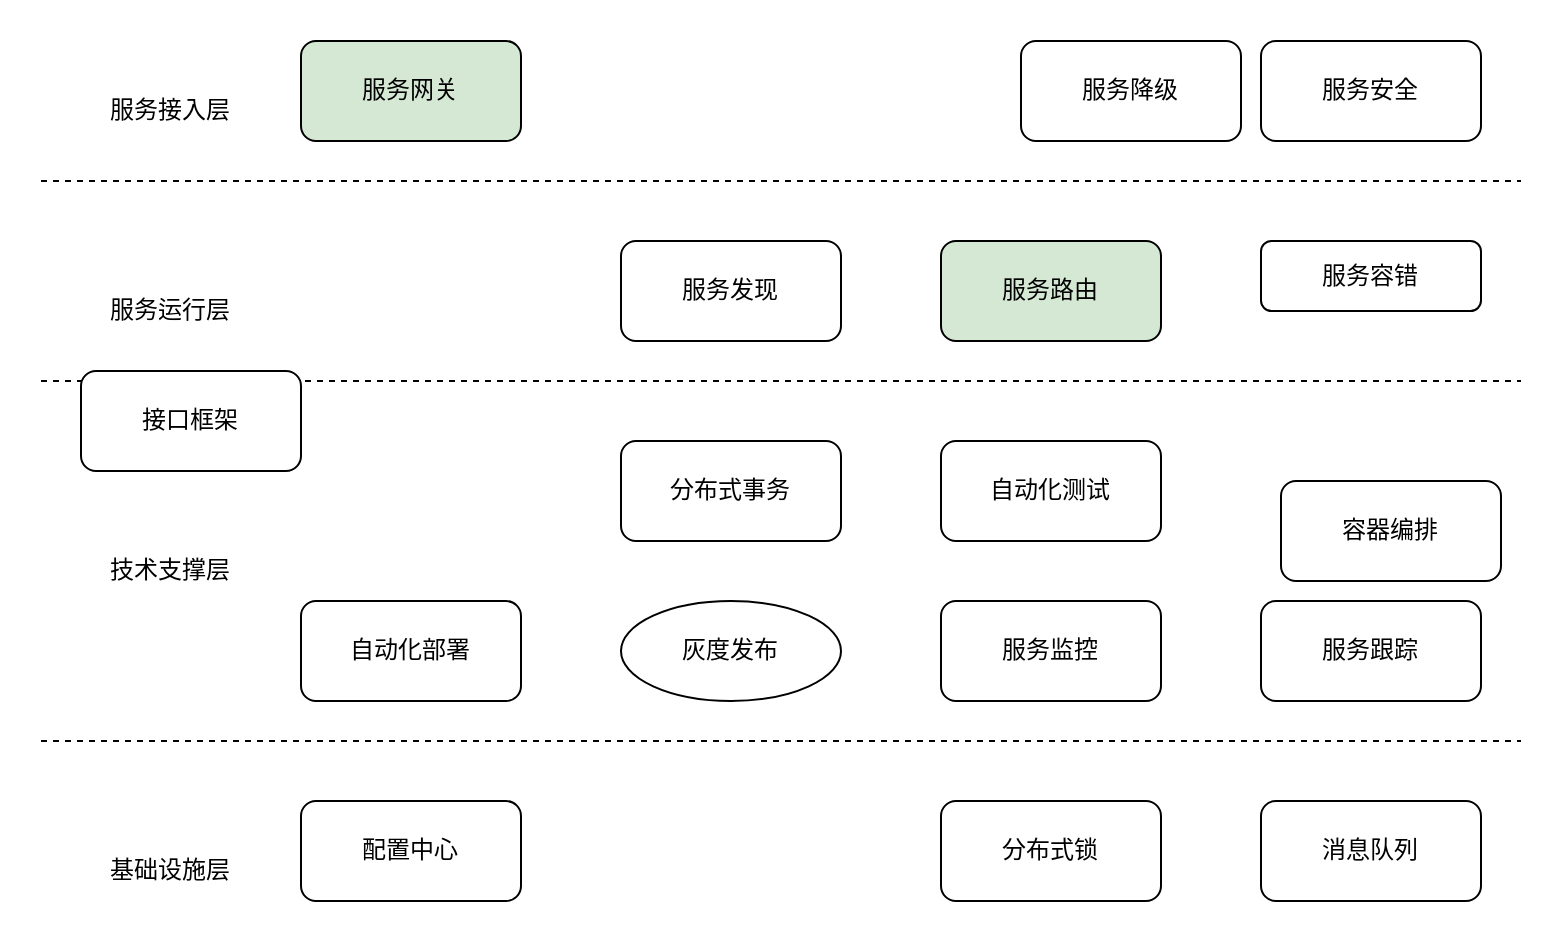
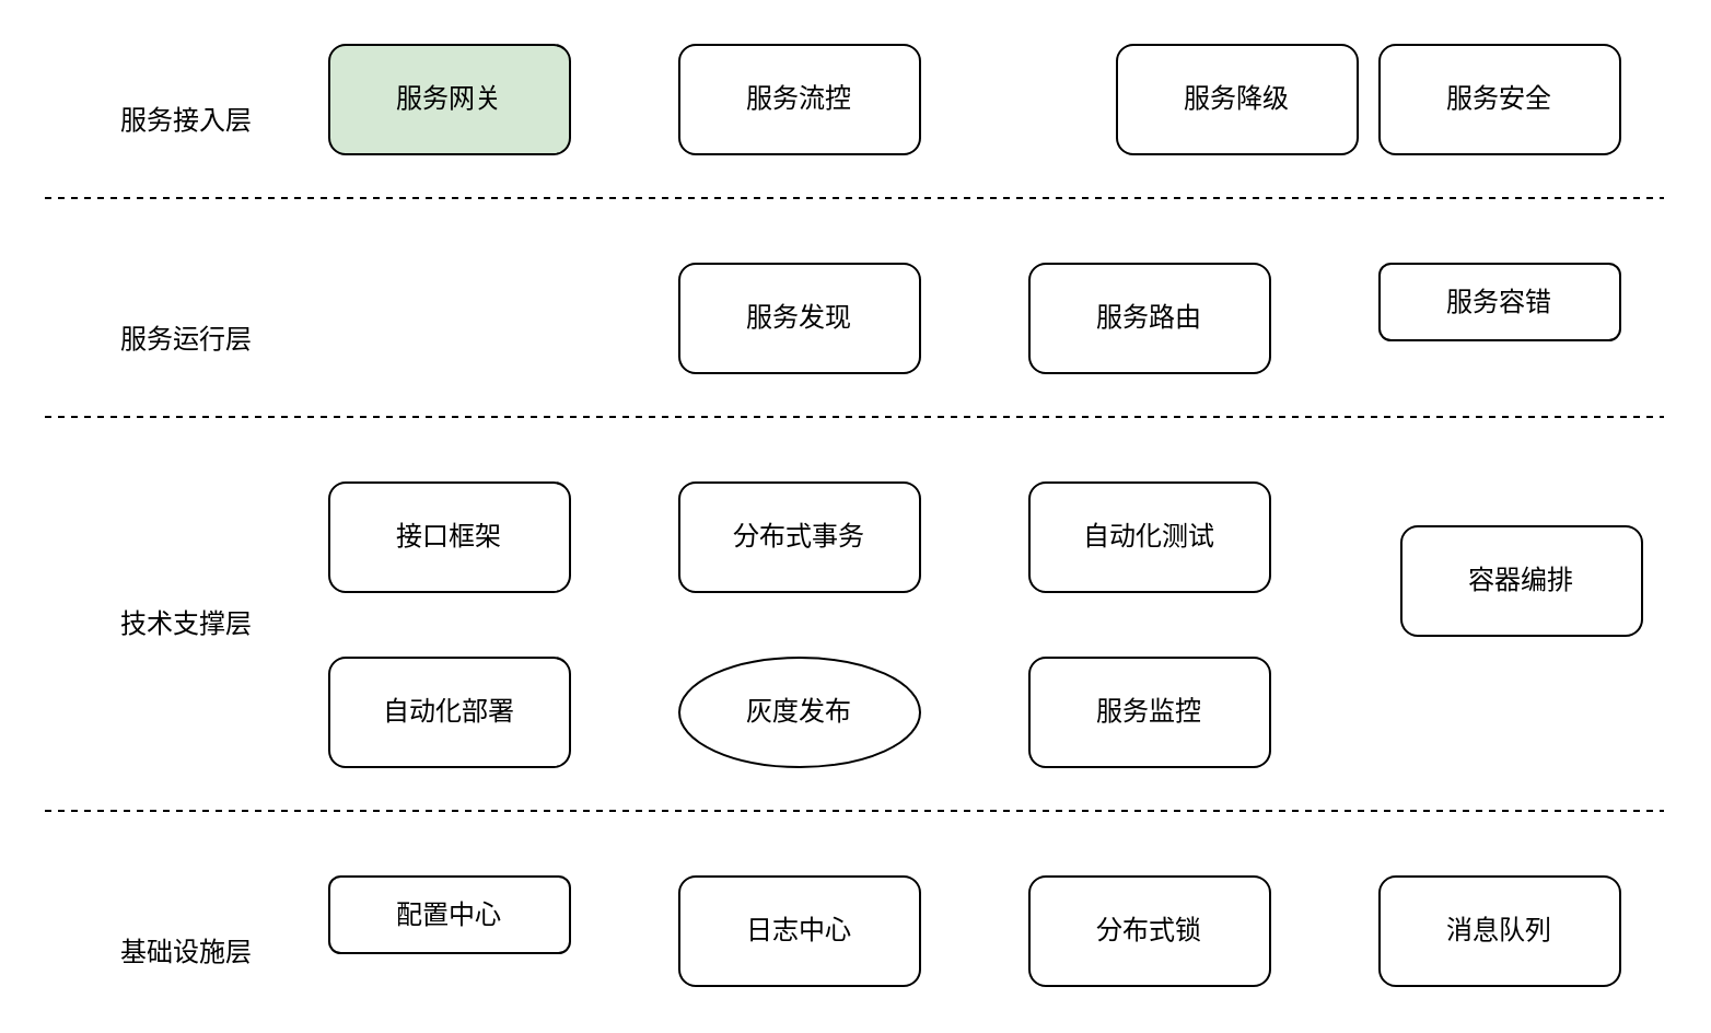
  <mxCell id="0" />
  <mxCell id="1" parent="0" />
  <mxCell id="2" value="" style="endArrow=none;dashed=1;html=1;rounded=0;" edge="1" parent="1"><mxGeometry width="50" height="50" relative="1" as="geometry"><mxPoint x="20" y="90" as="sourcePoint" /><mxPoint x="760" y="90" as="targetPoint" /></mxGeometry></mxCell>
  <mxCell id="3" value="服务接入层" style="text;html=1;strokeColor=none;fillColor=none;align=center;verticalAlign=middle;whiteSpace=wrap;rounded=0;" vertex="1" parent="1"><mxGeometry x="40" y="40" width="90" height="30" as="geometry" /></mxCell>
  <mxCell id="4" value="服务网关" style="rounded=1;whiteSpace=wrap;html=1;fillColor=#d5e8d4;" vertex="1" parent="1"><mxGeometry x="150" y="20" width="110" height="50" as="geometry" /></mxCell>
+ <mxCell id="5" value="服务流控" style="rounded=1;whiteSpace=wrap;html=1;" vertex="1" parent="1"><mxGeometry x="310" y="20" width="110" height="50" as="geometry" /></mxCell>
  <mxCell id="6" value="服务降级" style="rounded=1;whiteSpace=wrap;html=1;" vertex="1" parent="1"><mxGeometry x="510" y="20" width="110" height="50" as="geometry" /></mxCell>
  <mxCell id="7" value="服务安全" style="rounded=1;whiteSpace=wrap;html=1;" vertex="1" parent="1"><mxGeometry x="630" y="20" width="110" height="50" as="geometry" /></mxCell>
  <mxCell id="8" value="" style="endArrow=none;dashed=1;html=1;rounded=0;" edge="1" parent="1"><mxGeometry width="50" height="50" relative="1" as="geometry"><mxPoint x="20" y="190" as="sourcePoint" /><mxPoint x="760" y="190" as="targetPoint" /></mxGeometry></mxCell>
  <mxCell id="9" value="服务运行层" style="text;html=1;strokeColor=none;fillColor=none;align=center;verticalAlign=middle;whiteSpace=wrap;rounded=0;" vertex="1" parent="1"><mxGeometry x="40" y="140" width="90" height="30" as="geometry" /></mxCell>
  <mxCell id="10" value="服务发现" style="rounded=1;whiteSpace=wrap;html=1;" vertex="1" parent="1"><mxGeometry x="310" y="120" width="110" height="50" as="geometry" /></mxCell>
- <mxCell id="11" value="服务路由" style="rounded=1;whiteSpace=wrap;html=1;fillColor=#d5e8d4;" vertex="1" parent="1"><mxGeometry x="470" y="120" width="110" height="50" as="geometry" /></mxCell>
+ <mxCell id="11" value="服务路由" style="rounded=1;whiteSpace=wrap;html=1;" vertex="1" parent="1"><mxGeometry x="470" y="120" width="110" height="50" as="geometry" /></mxCell>
  <mxCell id="12" value="服务容错" style="rounded=1;whiteSpace=wrap;html=1;" vertex="1" parent="1"><mxGeometry x="630" y="120" width="110" height="35" as="geometry" /></mxCell>
  <mxCell id="13" value="" style="endArrow=none;dashed=1;html=1;rounded=0;" edge="1" parent="1"><mxGeometry width="50" height="50" relative="1" as="geometry"><mxPoint x="20" y="370" as="sourcePoint" /><mxPoint x="760" y="370" as="targetPoint" /></mxGeometry></mxCell>
  <mxCell id="14" value="技术支撑层" style="text;html=1;strokeColor=none;fillColor=none;align=center;verticalAlign=middle;whiteSpace=wrap;rounded=0;" vertex="1" parent="1"><mxGeometry x="40" y="270" width="90" height="30" as="geometry" /></mxCell>
- <mxCell id="15" value="接口框架" style="rounded=1;whiteSpace=wrap;html=1;" vertex="1" parent="1"><mxGeometry x="40" y="185" width="110" height="50" as="geometry" /></mxCell>
+ <mxCell id="15" value="接口框架" style="rounded=1;whiteSpace=wrap;html=1;" vertex="1" parent="1"><mxGeometry x="150" y="220" width="110" height="50" as="geometry" /></mxCell>
  <mxCell id="16" value="分布式事务" style="rounded=1;whiteSpace=wrap;html=1;" vertex="1" parent="1"><mxGeometry x="310" y="220" width="110" height="50" as="geometry" /></mxCell>
  <mxCell id="17" value="自动化测试" style="rounded=1;whiteSpace=wrap;html=1;" vertex="1" parent="1"><mxGeometry x="470" y="220" width="110" height="50" as="geometry" /></mxCell>
  <mxCell id="18" value="容器编排" style="rounded=1;whiteSpace=wrap;html=1;" vertex="1" parent="1"><mxGeometry x="640" y="240" width="110" height="50" as="geometry" /></mxCell>
  <mxCell id="19" value="自动化部署" style="rounded=1;whiteSpace=wrap;html=1;" vertex="1" parent="1"><mxGeometry x="150" y="300" width="110" height="50" as="geometry" /></mxCell>
  <mxCell id="20" value="灰度发布" style="ellipse;whiteSpace=wrap;html=1;" vertex="1" parent="1"><mxGeometry x="310" y="300" width="110" height="50" as="geometry" /></mxCell>
  <mxCell id="21" value="服务监控" style="rounded=1;whiteSpace=wrap;html=1;" vertex="1" parent="1"><mxGeometry x="470" y="300" width="110" height="50" as="geometry" /></mxCell>
- <mxCell id="22" value="服务跟踪" style="rounded=1;whiteSpace=wrap;html=1;" vertex="1" parent="1"><mxGeometry x="630" y="300" width="110" height="50" as="geometry" /></mxCell>
  <mxCell id="23" value="基础设施层" style="text;html=1;strokeColor=none;fillColor=none;align=center;verticalAlign=middle;whiteSpace=wrap;rounded=0;" vertex="1" parent="1"><mxGeometry x="40" y="420" width="90" height="30" as="geometry" /></mxCell>
- <mxCell id="24" value="配置中心" style="rounded=1;whiteSpace=wrap;html=1;" vertex="1" parent="1"><mxGeometry x="150" y="400" width="110" height="50" as="geometry" /></mxCell>
+ <mxCell id="24" value="配置中心" style="rounded=1;whiteSpace=wrap;html=1;" vertex="1" parent="1"><mxGeometry x="150" y="400" width="110" height="35" as="geometry" /></mxCell>
+ <mxCell id="25" value="日志中心" style="rounded=1;whiteSpace=wrap;html=1;" vertex="1" parent="1"><mxGeometry x="310" y="400" width="110" height="50" as="geometry" /></mxCell>
  <mxCell id="26" value="分布式锁" style="rounded=1;whiteSpace=wrap;html=1;" vertex="1" parent="1"><mxGeometry x="470" y="400" width="110" height="50" as="geometry" /></mxCell>
  <mxCell id="27" value="消息队列" style="rounded=1;whiteSpace=wrap;html=1;" vertex="1" parent="1"><mxGeometry x="630" y="400" width="110" height="50" as="geometry" /></mxCell>
